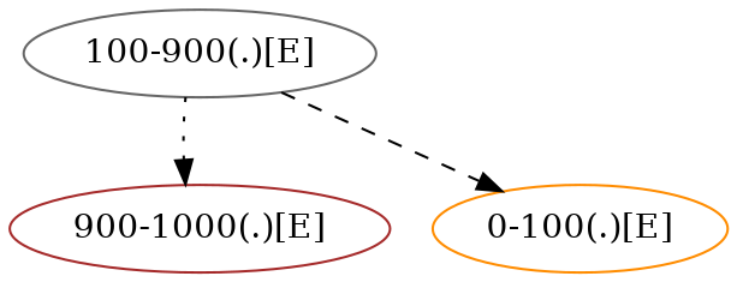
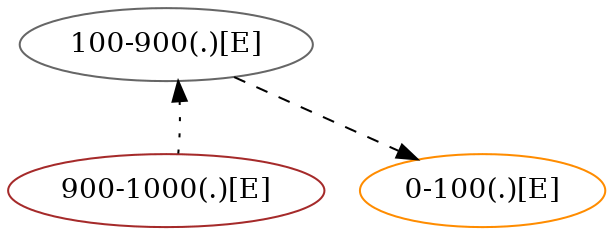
  strict digraph {
    node [data="[ID=G1.1,cov=0.10,-],[ID=G2.1,cov=0.10,-]"]
    "0-100(.)[E]" [color=darkorange]
    "900-1000(.)[E]" [color=brown]
    "100-900(.)[E]" [color=gray40 data="[ID=G2.1,cov=0.80,-]"]
-   "100-900(.)[E]" -> "900-1000(.)[E]" [style=dotted]
+   "900-1000(.)[E]" -> "100-900(.)[E]" [style=dotted]
    "100-900(.)[E]" -> "0-100(.)[E]" [style=dashed]
  }
